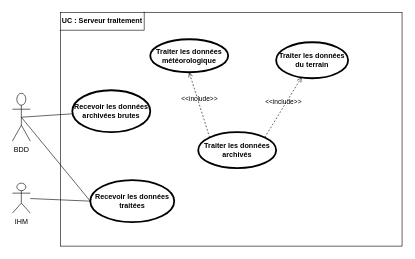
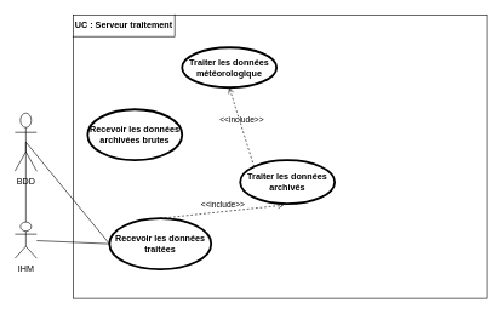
  <mxCell id="0" />
  <mxCell id="1" parent="0" />
  <mxCell id="2" value="" style="rounded=0;whiteSpace=wrap;html=1;" parent="1" vertex="1"><mxGeometry x="100" y="20" width="570" height="390" as="geometry" /></mxCell>
  <mxCell id="3" value="&lt;b&gt;UC : Serveur traitement&lt;/b&gt;" style="shape=partialRectangle;whiteSpace=wrap;html=1;top=0;left=0;fillColor=none;" parent="1" vertex="1"><mxGeometry x="100" y="20" width="140" height="30" as="geometry" /></mxCell>
  <mxCell id="4" value="IHM" style="shape=umlActor;verticalLabelPosition=bottom;verticalAlign=top;html=1;outlineConnect=0;" parent="1" vertex="1"><mxGeometry x="20" y="305" width="30" height="50" as="geometry" /></mxCell>
  <mxCell id="5" value="" style="endArrow=none;html=1;rounded=0;exitX=0;exitY=0.5;exitDx=0;exitDy=0;" parent="1" source="8" target="4" edge="1"><mxGeometry width="50" height="50" relative="1" as="geometry"><mxPoint x="135" y="340" as="sourcePoint" /><mxPoint x="400" y="170" as="targetPoint" /></mxGeometry></mxCell>
  <mxCell id="6" value="Recevoir les données archivées brutes" style="shape=ellipse;html=1;strokeWidth=3;fontStyle=1;whiteSpace=wrap;align=center;perimeter=ellipsePerimeter;" parent="1" vertex="1"><mxGeometry x="120" y="150" width="130" height="70" as="geometry" /></mxCell>
- <mxCell id="7" value="" style="edgeStyle=none;html=1;endArrow=none;verticalAlign=bottom;rounded=0;exitX=0.5;exitY=0.5;exitDx=0;exitDy=0;exitPerimeter=0;" parent="1" source="16" target="6" edge="1"><mxGeometry width="160" relative="1" as="geometry"><mxPoint x="755" y="175" as="sourcePoint" /><mxPoint x="450" y="200" as="targetPoint" /></mxGeometry></mxCell>
+ <mxCell id="7" value="" style="edgeStyle=none;html=1;endArrow=none;verticalAlign=bottom;rounded=0;exitX=0.5;exitY=0.5;exitDx=0;exitDy=0;exitPerimeter=0;" parent="1" source="16" target="4" edge="1"><mxGeometry width="160" relative="1" as="geometry"><mxPoint x="755" y="175" as="sourcePoint" /><mxPoint x="450" y="200" as="targetPoint" /></mxGeometry></mxCell>
  <mxCell id="8" value="Recevoir les données traitées" style="shape=ellipse;html=1;strokeWidth=3;fontStyle=1;whiteSpace=wrap;align=center;perimeter=ellipsePerimeter;" parent="1" vertex="1"><mxGeometry x="150" y="300" width="140" height="70" as="geometry" /></mxCell>
  <mxCell id="9" value="Traiter les données météorologique" style="shape=ellipse;html=1;strokeWidth=3;fontStyle=1;whiteSpace=wrap;align=center;perimeter=ellipsePerimeter;" parent="1" vertex="1"><mxGeometry x="250" y="65" width="130" height="55" as="geometry" /></mxCell>
  <mxCell id="10" value="Traiter les données archivés" style="shape=ellipse;html=1;strokeWidth=3;fontStyle=1;whiteSpace=wrap;align=center;perimeter=ellipsePerimeter;" parent="1" vertex="1"><mxGeometry x="330" y="220" width="130" height="60" as="geometry" /></mxCell>
- <mxCell id="11" value="Traiter les données du terrain" style="shape=ellipse;html=1;strokeWidth=3;fontStyle=1;whiteSpace=wrap;align=center;perimeter=ellipsePerimeter;" parent="1" vertex="1"><mxGeometry x="460" y="70" width="120" height="60" as="geometry" /></mxCell>
+ <mxCell id="12" value="&amp;lt;&amp;lt;include&amp;gt;&amp;gt;" style="edgeStyle=none;html=1;endArrow=open;verticalAlign=bottom;dashed=1;labelBackgroundColor=none;rounded=0;exitX=0.5;exitY=0;exitDx=0;exitDy=0;entryX=0.462;entryY=1.028;entryDx=0;entryDy=0;entryPerimeter=0;" parent="1" source="8" target="10" edge="1"><mxGeometry width="160" relative="1" as="geometry"><mxPoint x="290" y="200" as="sourcePoint" /><mxPoint x="450" y="200" as="targetPoint" /></mxGeometry></mxCell>
  <mxCell id="13" value="&amp;lt;&amp;lt;include&amp;gt;&amp;gt;" style="edgeStyle=none;html=1;endArrow=open;verticalAlign=bottom;dashed=1;labelBackgroundColor=none;rounded=0;entryX=0.5;entryY=1;entryDx=0;entryDy=0;exitX=0;exitY=0;exitDx=0;exitDy=0;" parent="1" source="10" target="9" edge="1"><mxGeometry width="160" relative="1" as="geometry"><mxPoint x="290" y="200" as="sourcePoint" /><mxPoint x="450" y="200" as="targetPoint" /></mxGeometry></mxCell>
- <mxCell id="14" value="&amp;lt;&amp;lt;include&amp;gt;&amp;gt;" style="edgeStyle=none;html=1;endArrow=open;verticalAlign=bottom;dashed=1;labelBackgroundColor=none;rounded=0;entryX=0.354;entryY=0.972;entryDx=0;entryDy=0;exitX=1;exitY=0;exitDx=0;exitDy=0;entryPerimeter=0;" parent="1" source="10" target="11" edge="1"><mxGeometry width="160" relative="1" as="geometry"><mxPoint x="290" y="200" as="sourcePoint" /><mxPoint x="450" y="200" as="targetPoint" /></mxGeometry></mxCell>
  <mxCell id="15" value="" style="endArrow=none;html=1;rounded=0;exitX=0;exitY=0.5;exitDx=0;exitDy=0;entryX=0.5;entryY=0.5;entryDx=0;entryDy=0;entryPerimeter=0;" parent="1" source="8" target="16" edge="1"><mxGeometry width="50" height="50" relative="1" as="geometry"><mxPoint x="460" y="300" as="sourcePoint" /><mxPoint x="50" y="200" as="targetPoint" /></mxGeometry></mxCell>
  <mxCell id="16" value="BDD" style="shape=umlActor;verticalLabelPosition=bottom;verticalAlign=top;html=1;outlineConnect=0;" vertex="1" parent="1"><mxGeometry x="20" y="155" width="30" height="80" as="geometry" /></mxCell>
